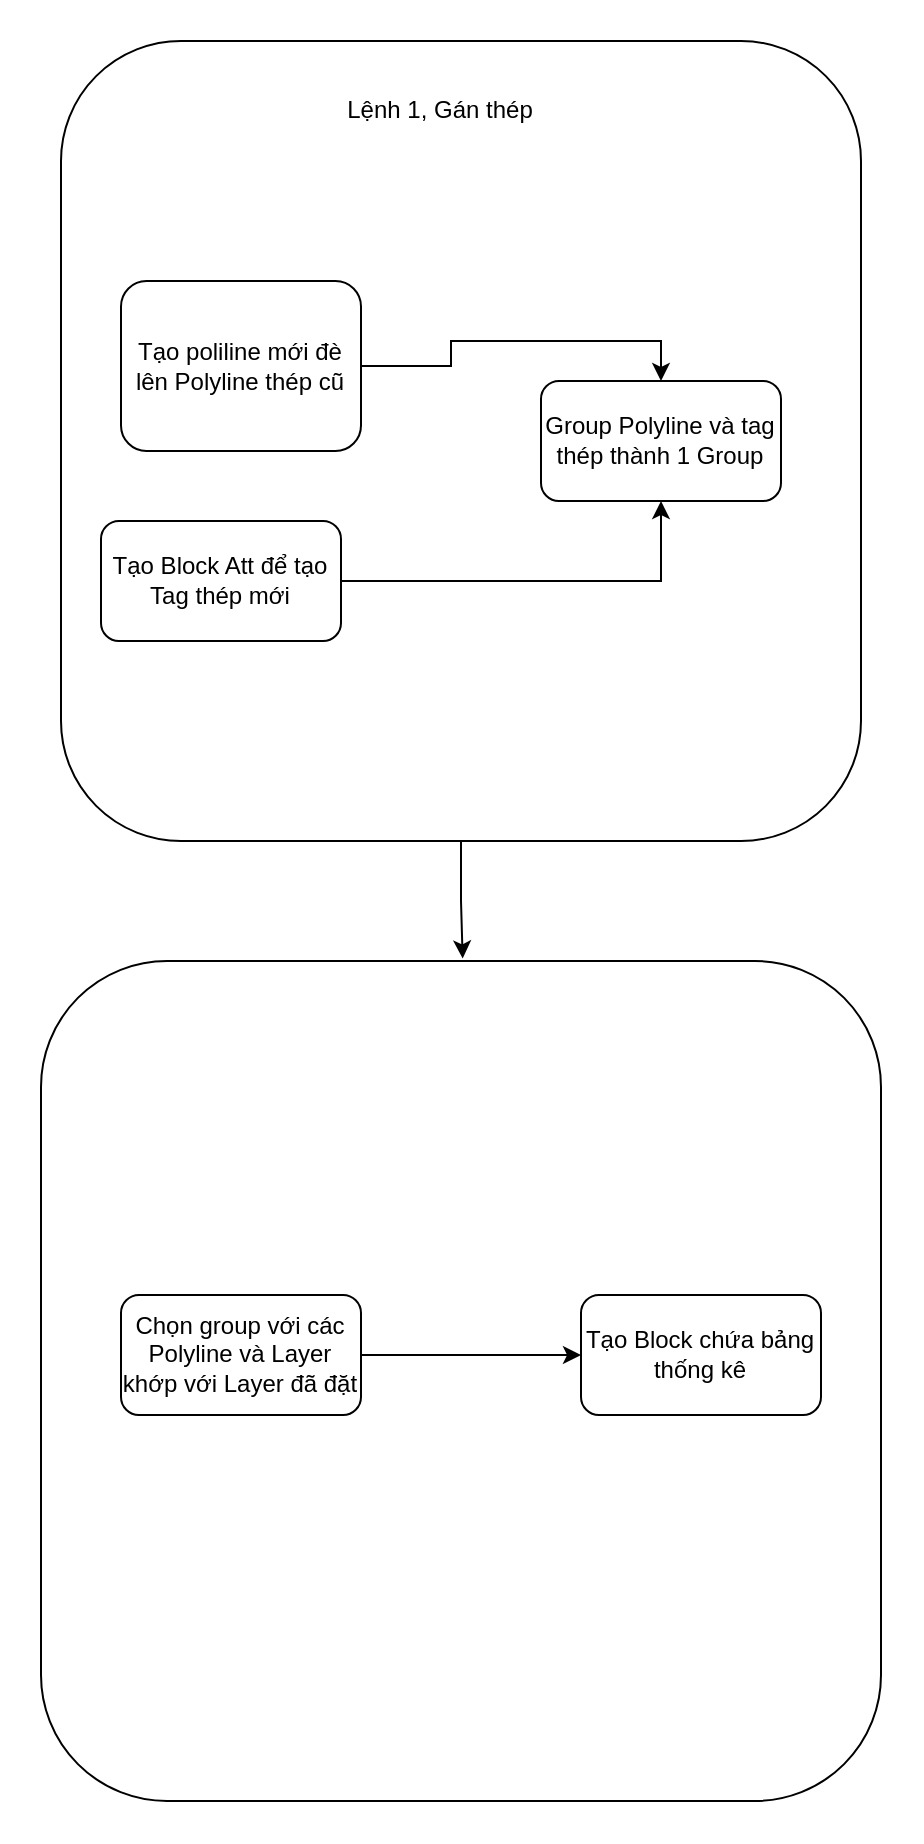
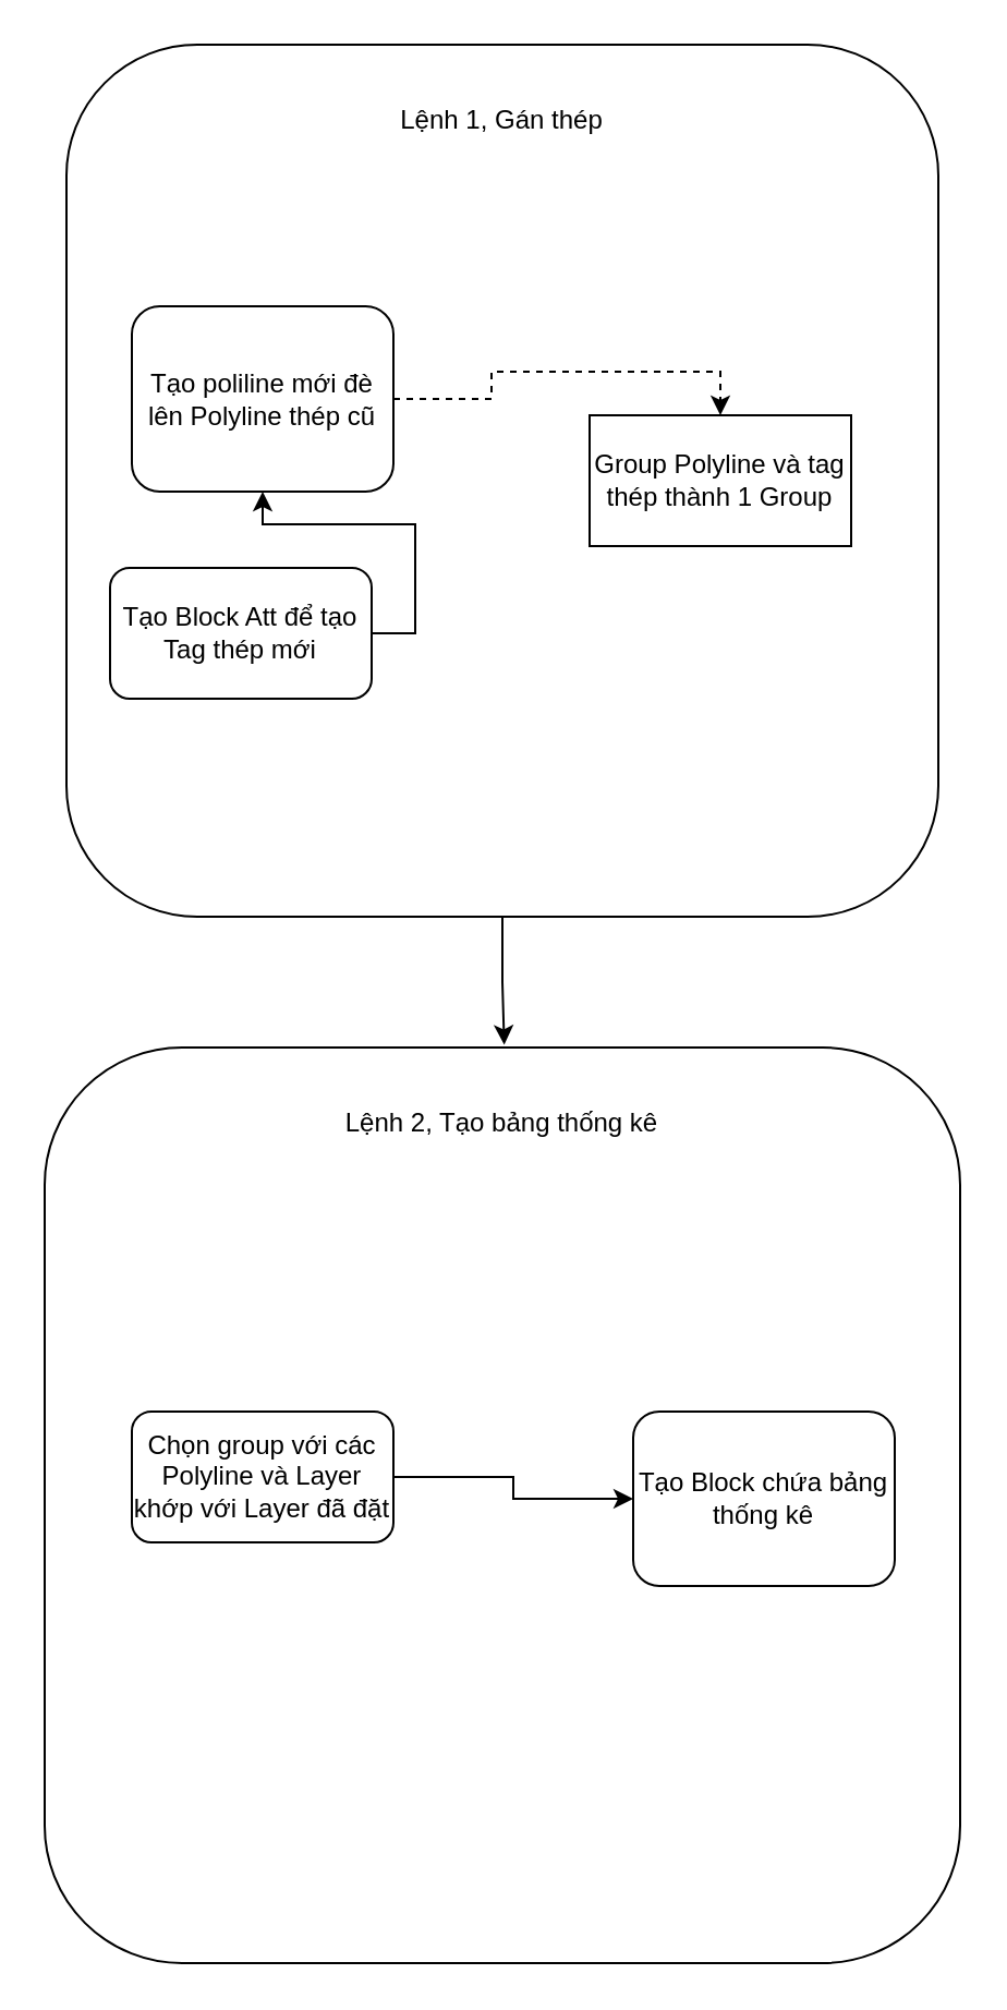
  <mxCell id="0" />
  <mxCell id="1" parent="0" />
  <mxCell id="2" value="" style="whiteSpace=wrap;html=1;aspect=fixed;rounded=1;" vertex="1" parent="1"><mxGeometry x="30" y="20" width="400" height="400" as="geometry" /></mxCell>
- <mxCell id="3" style="edgeStyle=orthogonalEdgeStyle;rounded=0;orthogonalLoop=1;jettySize=auto;html=1;exitX=1;exitY=0.5;exitDx=0;exitDy=0;entryX=0.5;entryY=0;entryDx=0;entryDy=0;" edge="1" parent="1" source="4" target="7"><mxGeometry relative="1" as="geometry" /></mxCell>
+ <mxCell id="3" style="edgeStyle=orthogonalEdgeStyle;rounded=0;orthogonalLoop=1;jettySize=auto;html=1;exitX=1;exitY=0.5;exitDx=0;exitDy=0;entryX=0.5;entryY=0;entryDx=0;entryDy=0;dashed=1;" edge="1" parent="1" source="4" target="7"><mxGeometry relative="1" as="geometry" /></mxCell>
  <mxCell id="4" value="Tạo poliline mới đè lên Polyline thép cũ" style="rounded=1;whiteSpace=wrap;html=1;" vertex="1" parent="1"><mxGeometry x="60" y="140" width="120" height="85" as="geometry" /></mxCell>
- <mxCell id="5" style="edgeStyle=orthogonalEdgeStyle;rounded=0;orthogonalLoop=1;jettySize=auto;html=1;exitX=1;exitY=0.5;exitDx=0;exitDy=0;entryX=0.5;entryY=1;entryDx=0;entryDy=0;" edge="1" parent="1" source="6" target="7"><mxGeometry relative="1" as="geometry" /></mxCell>
+ <mxCell id="5" style="edgeStyle=orthogonalEdgeStyle;rounded=0;orthogonalLoop=1;jettySize=auto;html=1;exitX=1;exitY=0.5;exitDx=0;exitDy=0;" edge="1" parent="1" source="6" target="4"><mxGeometry relative="1" as="geometry" /></mxCell>
  <mxCell id="6" value="Tạo Block Att để tạo Tag thép mới" style="rounded=1;whiteSpace=wrap;html=1;" vertex="1" parent="1"><mxGeometry x="50" y="260" width="120" height="60" as="geometry" /></mxCell>
- <mxCell id="7" value="Group Polyline và tag thép thành 1 Group" style="rounded=1;whiteSpace=wrap;html=1;" vertex="1" parent="1"><mxGeometry x="270" y="190" width="120" height="60" as="geometry" /></mxCell>
- <mxCell id="8" value="Lệnh 1, Gán thép" style="text;html=1;align=center;verticalAlign=middle;whiteSpace=wrap;rounded=0;" vertex="1" parent="1"><mxGeometry x="130" y="40" width="180" height="30" as="geometry" /></mxCell>
+ <mxCell id="7" value="Group Polyline và tag thép thành 1 Group" style="whiteSpace=wrap;html=1;rounded=0;" vertex="1" parent="1"><mxGeometry x="270" y="190" width="120" height="60" as="geometry" /></mxCell>
+ <mxCell id="8" value="Lệnh 1, Gán thép" style="text;html=1;align=center;verticalAlign=middle;whiteSpace=wrap;rounded=0;" vertex="1" parent="1"><mxGeometry x="140" y="40" width="180" height="30" as="geometry" /></mxCell>
  <mxCell id="9" value="" style="whiteSpace=wrap;html=1;aspect=fixed;rounded=1;imageHeight=12;perimeter=trianglePerimeter;arcSize=15;" vertex="1" parent="1"><mxGeometry x="20" y="480" width="420" height="420" as="geometry" /></mxCell>
+ <mxCell id="10" value="Lệnh 2, Tạo bảng thống kê" style="text;html=1;align=center;verticalAlign=middle;whiteSpace=wrap;rounded=0;" vertex="1" parent="1"><mxGeometry x="140" y="500" width="180" height="30" as="geometry" /></mxCell>
  <mxCell id="11" style="edgeStyle=orthogonalEdgeStyle;rounded=0;orthogonalLoop=1;jettySize=auto;html=1;exitX=1;exitY=0.5;exitDx=0;exitDy=0;" edge="1" parent="1" source="12" target="13"><mxGeometry relative="1" as="geometry" /></mxCell>
  <mxCell id="12" value="Chọn group với các Polyline và Layer khớp với Layer đã đặt" style="rounded=1;whiteSpace=wrap;html=1;" vertex="1" parent="1"><mxGeometry x="60" y="647" width="120" height="60" as="geometry" /></mxCell>
- <mxCell id="13" value="Tạo Block chứa bảng thống kê" style="rounded=1;whiteSpace=wrap;html=1;" vertex="1" parent="1"><mxGeometry x="290" y="647" width="120" height="60" as="geometry" /></mxCell>
+ <mxCell id="13" value="Tạo Block chứa bảng thống kê" style="rounded=1;whiteSpace=wrap;html=1;" vertex="1" parent="1"><mxGeometry x="290" y="647" width="120" height="80" as="geometry" /></mxCell>
  <mxCell id="14" style="edgeStyle=orthogonalEdgeStyle;rounded=0;orthogonalLoop=1;jettySize=auto;html=1;exitX=0.5;exitY=1;exitDx=0;exitDy=0;entryX=0.502;entryY=-0.003;entryDx=0;entryDy=0;entryPerimeter=0;" edge="1" parent="1" source="2" target="9"><mxGeometry relative="1" as="geometry" /></mxCell>
